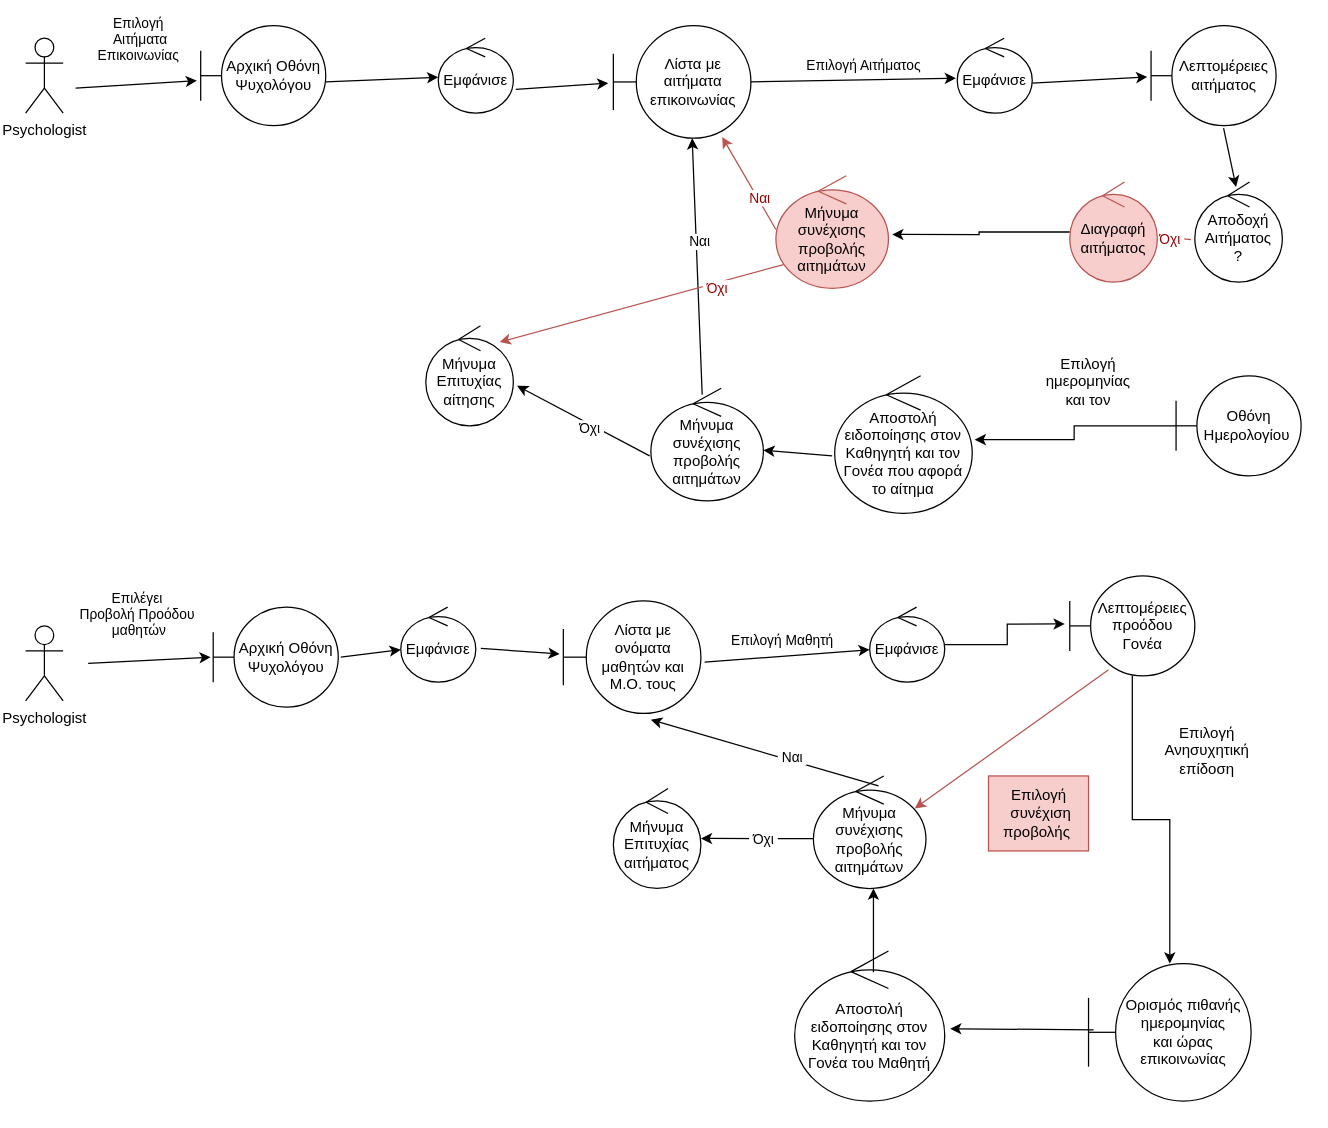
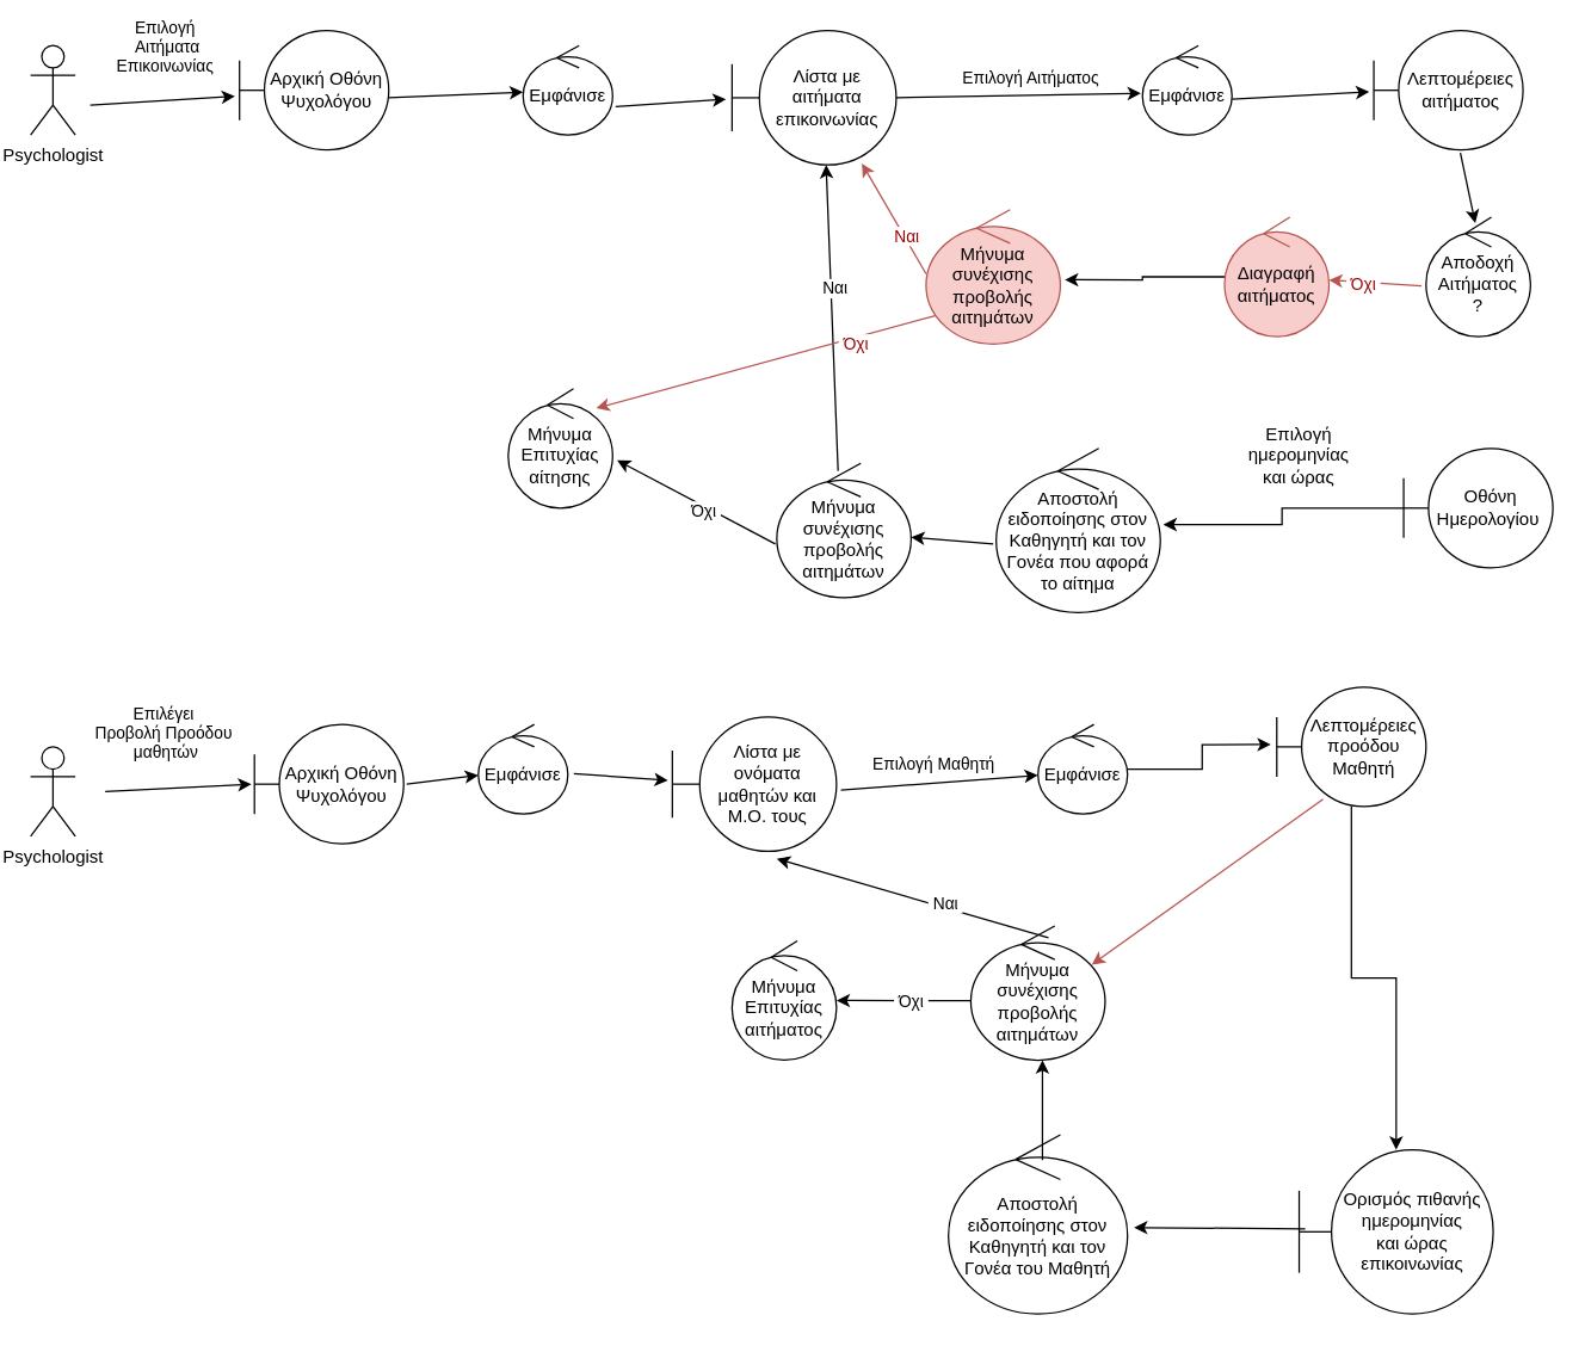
  <mxCell id="0" />
  <mxCell id="1" parent="0" />
  <mxCell id="2" value="Psychologist" style="shape=umlActor;verticalLabelPosition=bottom;verticalAlign=top;html=1;outlineConnect=0;" parent="1" vertex="1"><mxGeometry x="20" y="30" width="30" height="60" as="geometry" /></mxCell>
  <mxCell id="3" value="Αρχική Οθόνη Ψυχολόγου" style="shape=umlBoundary;whiteSpace=wrap;html=1;" parent="1" vertex="1"><mxGeometry x="160" y="20" width="100" height="80" as="geometry" /></mxCell>
  <mxCell id="4" value="" style="endArrow=classic;html=1;rounded=0;entryX=-0.03;entryY=0.55;entryDx=0;entryDy=0;entryPerimeter=0;" parent="1" target="3" edge="1"><mxGeometry width="50" height="50" relative="1" as="geometry"><mxPoint x="60" y="70" as="sourcePoint" /><mxPoint x="140" y="210" as="targetPoint" /></mxGeometry></mxCell>
  <mxCell id="5" value="Επιλογή&lt;br&gt;&amp;nbsp;Αιτήματα&lt;br&gt;&amp;nbsp;Επικοινωνίας&amp;nbsp;" style="edgeLabel;html=1;align=center;verticalAlign=middle;resizable=0;points=[];" parent="4" vertex="1" connectable="0"><mxGeometry x="0.503" y="-2" relative="1" as="geometry"><mxPoint x="-23" y="-37" as="offset" /></mxGeometry></mxCell>
  <mxCell id="6" value="" style="endArrow=classic;html=1;rounded=0;exitX=1;exitY=0.563;exitDx=0;exitDy=0;exitPerimeter=0;" parent="1" source="3" target="7" edge="1"><mxGeometry width="50" height="50" relative="1" as="geometry"><mxPoint x="300" y="230" as="sourcePoint" /><mxPoint x="310" y="60" as="targetPoint" /></mxGeometry></mxCell>
  <mxCell id="7" value="Εμφάνισε" style="ellipse;shape=umlControl;whiteSpace=wrap;html=1;" parent="1" vertex="1"><mxGeometry x="350" y="30" width="60" height="60" as="geometry" /></mxCell>
  <mxCell id="8" value="Λίστα με αιτήματα επικοινωνίας" style="shape=umlBoundary;whiteSpace=wrap;html=1;" parent="1" vertex="1"><mxGeometry x="490" y="20" width="110" height="90" as="geometry" /></mxCell>
  <mxCell id="9" value="" style="endArrow=classic;html=1;rounded=0;exitX=1.033;exitY=0.683;exitDx=0;exitDy=0;exitPerimeter=0;entryX=-0.036;entryY=0.511;entryDx=0;entryDy=0;entryPerimeter=0;" parent="1" source="7" target="8" edge="1"><mxGeometry width="50" height="50" relative="1" as="geometry"><mxPoint x="650" y="210" as="sourcePoint" /><mxPoint x="700" y="160" as="targetPoint" /></mxGeometry></mxCell>
  <mxCell id="10" value="Εμφάνισε" style="ellipse;shape=umlControl;whiteSpace=wrap;html=1;" parent="1" vertex="1"><mxGeometry x="765" y="30" width="60" height="60" as="geometry" /></mxCell>
  <mxCell id="11" value="" style="endArrow=classic;html=1;rounded=0;exitX=1;exitY=0.5;exitDx=0;exitDy=0;exitPerimeter=0;entryX=-0.017;entryY=0.533;entryDx=0;entryDy=0;entryPerimeter=0;" parent="1" source="8" target="10" edge="1"><mxGeometry width="50" height="50" relative="1" as="geometry"><mxPoint x="780" y="150" as="sourcePoint" /><mxPoint x="830" y="100" as="targetPoint" /></mxGeometry></mxCell>
  <mxCell id="12" value="Επιλογή Αιτήματος" style="edgeLabel;html=1;align=center;verticalAlign=middle;resizable=0;points=[];" parent="11" vertex="1" connectable="0"><mxGeometry x="0.414" y="-2" relative="1" as="geometry"><mxPoint x="-27" y="-13" as="offset" /></mxGeometry></mxCell>
  <mxCell id="13" value="Λεπτομέρειες αιτήματος" style="shape=umlBoundary;whiteSpace=wrap;html=1;" parent="1" vertex="1"><mxGeometry x="920" y="20" width="100" height="80" as="geometry" /></mxCell>
  <mxCell id="14" value="" style="endArrow=classic;html=1;rounded=0;exitX=1;exitY=0.6;exitDx=0;exitDy=0;exitPerimeter=0;entryX=-0.03;entryY=0.513;entryDx=0;entryDy=0;entryPerimeter=0;" parent="1" source="10" target="13" edge="1"><mxGeometry width="50" height="50" relative="1" as="geometry"><mxPoint x="1020" y="260" as="sourcePoint" /><mxPoint x="1070" y="210" as="targetPoint" /></mxGeometry></mxCell>
  <mxCell id="15" value="Αποδοχή Αιτήματος&lt;br&gt;?" style="ellipse;shape=umlControl;whiteSpace=wrap;html=1;" parent="1" vertex="1"><mxGeometry x="955" y="145" width="70" height="80" as="geometry" /></mxCell>
  <mxCell id="16" value="" style="endArrow=classic;html=1;rounded=0;exitX=0.58;exitY=1.025;exitDx=0;exitDy=0;exitPerimeter=0;entryX=0.471;entryY=0.05;entryDx=0;entryDy=0;entryPerimeter=0;" parent="1" source="13" target="15" edge="1"><mxGeometry width="50" height="50" relative="1" as="geometry"><mxPoint x="1110" y="160" as="sourcePoint" /><mxPoint x="1160" y="110" as="targetPoint" /></mxGeometry></mxCell>
  <mxCell id="17" value="Αποστολή ειδοποίησης στον Καθηγητή και τον Γονέα που αφορά το αίτημα" style="ellipse;shape=umlControl;whiteSpace=wrap;html=1;" parent="1" vertex="1"><mxGeometry x="667" y="300" width="110" height="110" as="geometry" /></mxCell>
  <mxCell id="18" value="" style="endArrow=classic;html=1;rounded=0;exitX=-0.018;exitY=0.582;exitDx=0;exitDy=0;exitPerimeter=0;entryX=1;entryY=0.55;entryDx=0;entryDy=0;entryPerimeter=0;" parent="1" source="17" target="19" edge="1"><mxGeometry width="50" height="50" relative="1" as="geometry"><mxPoint x="560" y="200" as="sourcePoint" /><mxPoint x="610" y="189" as="targetPoint" /></mxGeometry></mxCell>
  <mxCell id="19" value="Μήνυμα συνέχισης προβολής αιτημάτων" style="ellipse;shape=umlControl;whiteSpace=wrap;html=1;" parent="1" vertex="1"><mxGeometry x="520" y="310" width="90" height="90" as="geometry" /></mxCell>
  <mxCell id="20" value="" style="endArrow=classic;html=1;rounded=0;entryX=0.573;entryY=1;entryDx=0;entryDy=0;entryPerimeter=0;exitX=0.456;exitY=0.056;exitDx=0;exitDy=0;exitPerimeter=0;" parent="1" source="19" target="8" edge="1"><mxGeometry width="50" height="50" relative="1" as="geometry"><mxPoint x="250" y="180" as="sourcePoint" /><mxPoint x="410" y="160" as="targetPoint" /></mxGeometry></mxCell>
  <mxCell id="21" value="&amp;nbsp;Ναι&amp;nbsp;" style="edgeLabel;html=1;align=center;verticalAlign=middle;resizable=0;points=[];" parent="20" vertex="1" connectable="0"><mxGeometry x="0.203" y="-2" relative="1" as="geometry"><mxPoint as="offset" /></mxGeometry></mxCell>
  <mxCell id="22" value="" style="endArrow=classic;html=1;rounded=0;exitX=-0.011;exitY=0.6;exitDx=0;exitDy=0;exitPerimeter=0;entryX=1.043;entryY=0.6;entryDx=0;entryDy=0;entryPerimeter=0;" parent="1" source="19" target="24" edge="1"><mxGeometry width="50" height="50" relative="1" as="geometry"><mxPoint x="290" y="220" as="sourcePoint" /><mxPoint x="330" y="210" as="targetPoint" /></mxGeometry></mxCell>
  <mxCell id="23" value="&amp;nbsp;Όχι&amp;nbsp;" style="edgeLabel;html=1;align=center;verticalAlign=middle;resizable=0;points=[];" parent="22" vertex="1" connectable="0"><mxGeometry x="-0.123" y="3" relative="1" as="geometry"><mxPoint as="offset" /></mxGeometry></mxCell>
  <mxCell id="24" value="Μήνυμα Επιτυχίας αίτησης" style="ellipse;shape=umlControl;whiteSpace=wrap;html=1;" parent="1" vertex="1"><mxGeometry x="340" y="260" width="70" height="80" as="geometry" /></mxCell>
  <mxCell id="25" value="" style="endArrow=classic;html=1;rounded=0;exitX=-0.043;exitY=0.575;exitDx=0;exitDy=0;exitPerimeter=0;fillColor=#f8cecc;strokeColor=#b85450;" parent="1" source="15" target="60" edge="1"><mxGeometry width="50" height="50" relative="1" as="geometry"><mxPoint x="850" y="240" as="sourcePoint" /><mxPoint x="860" y="185" as="targetPoint" /></mxGeometry></mxCell>
  <mxCell id="26" value="&amp;nbsp;Όχι&amp;nbsp;" style="edgeLabel;html=1;align=center;verticalAlign=middle;resizable=0;points=[];fontColor=#990000;" parent="25" vertex="1" connectable="0"><mxGeometry x="0.281" y="1" relative="1" as="geometry"><mxPoint as="offset" /></mxGeometry></mxCell>
  <mxCell id="27" value="Μήνυμα συνέχισης προβολής αιτημάτων" style="ellipse;shape=umlControl;whiteSpace=wrap;html=1;fillColor=#f8cecc;strokeColor=#b85450;" parent="1" vertex="1"><mxGeometry x="620" y="140" width="90" height="90" as="geometry" /></mxCell>
  <mxCell id="28" value="" style="endArrow=classic;html=1;rounded=0;exitX=0;exitY=0.478;exitDx=0;exitDy=0;exitPerimeter=0;entryX=0.791;entryY=0.989;entryDx=0;entryDy=0;entryPerimeter=0;fillColor=#f8cecc;strokeColor=#b85450;" parent="1" source="27" target="8" edge="1"><mxGeometry width="50" height="50" relative="1" as="geometry"><mxPoint x="830" y="160" as="sourcePoint" /><mxPoint x="880" y="110" as="targetPoint" /></mxGeometry></mxCell>
  <mxCell id="29" value="&amp;nbsp;Ναι&amp;nbsp;" style="edgeLabel;html=1;align=center;verticalAlign=middle;resizable=0;points=[];fontColor=#990000;" parent="28" vertex="1" connectable="0"><mxGeometry x="-0.327" y="-1" relative="1" as="geometry"><mxPoint as="offset" /></mxGeometry></mxCell>
  <mxCell id="30" value="" style="endArrow=classic;html=1;rounded=0;exitX=0.067;exitY=0.789;exitDx=0;exitDy=0;exitPerimeter=0;fillColor=#f8cecc;strokeColor=#b85450;entryX=0.843;entryY=0.163;entryDx=0;entryDy=0;entryPerimeter=0;" parent="1" source="27" target="24" edge="1"><mxGeometry width="50" height="50" relative="1" as="geometry"><mxPoint x="650" y="220" as="sourcePoint" /><mxPoint x="700" y="170" as="targetPoint" /></mxGeometry></mxCell>
  <mxCell id="31" value="&amp;nbsp;Όχι&amp;nbsp;" style="edgeLabel;html=1;align=center;verticalAlign=middle;resizable=0;points=[];fontColor=#990000;" parent="30" vertex="1" connectable="0"><mxGeometry x="-0.525" y="3" relative="1" as="geometry"><mxPoint y="1" as="offset" /></mxGeometry></mxCell>
  <mxCell id="32" value="Psychologist" style="shape=umlActor;verticalLabelPosition=bottom;verticalAlign=top;html=1;outlineConnect=0;" parent="1" vertex="1"><mxGeometry x="20" y="500" width="30" height="60" as="geometry" /></mxCell>
  <mxCell id="33" value="Αρχική Οθόνη Ψυχολόγου" style="shape=umlBoundary;whiteSpace=wrap;html=1;" parent="1" vertex="1"><mxGeometry x="170" y="485" width="100" height="80" as="geometry" /></mxCell>
  <mxCell id="34" value="Εμφάνισε" style="ellipse;shape=umlControl;whiteSpace=wrap;html=1;" parent="1" vertex="1"><mxGeometry x="320" y="485" width="60" height="60" as="geometry" /></mxCell>
  <mxCell id="35" value="Λίστα με ονόματα μαθητών και Μ.Ο. τους" style="shape=umlBoundary;whiteSpace=wrap;html=1;" parent="1" vertex="1"><mxGeometry x="450" y="480" width="110" height="90" as="geometry" /></mxCell>
  <mxCell id="36" value="" style="endArrow=classic;html=1;rounded=0;exitX=1.02;exitY=0.5;exitDx=0;exitDy=0;exitPerimeter=0;entryX=0;entryY=0.567;entryDx=0;entryDy=0;entryPerimeter=0;" parent="1" source="33" target="34" edge="1"><mxGeometry width="50" height="50" relative="1" as="geometry"><mxPoint x="170" y="430" as="sourcePoint" /><mxPoint x="220" y="380" as="targetPoint" /></mxGeometry></mxCell>
  <mxCell id="37" value="" style="endArrow=classic;html=1;rounded=0;exitX=1.067;exitY=0.55;exitDx=0;exitDy=0;exitPerimeter=0;entryX=-0.027;entryY=0.472;entryDx=0;entryDy=0;entryPerimeter=0;" parent="1" source="34" target="35" edge="1"><mxGeometry width="50" height="50" relative="1" as="geometry"><mxPoint x="370" y="450" as="sourcePoint" /><mxPoint x="396.04" y="518.02" as="targetPoint" /></mxGeometry></mxCell>
  <mxCell id="38" value="" style="endArrow=classic;html=1;rounded=0;entryX=-0.02;entryY=0.5;entryDx=0;entryDy=0;entryPerimeter=0;" parent="1" target="33" edge="1"><mxGeometry width="50" height="50" relative="1" as="geometry"><mxPoint x="70" y="530" as="sourcePoint" /><mxPoint x="210" y="300" as="targetPoint" /></mxGeometry></mxCell>
  <mxCell id="39" value="Επιλέγει &lt;br&gt;Προβολή Προόδου&lt;br&gt;&amp;nbsp;μαθητών" style="edgeLabel;html=1;align=center;verticalAlign=middle;resizable=0;points=[];" parent="38" vertex="1" connectable="0"><mxGeometry x="-0.202" y="1" relative="1" as="geometry"><mxPoint y="-37" as="offset" /></mxGeometry></mxCell>
  <mxCell id="40" style="edgeStyle=orthogonalEdgeStyle;rounded=0;orthogonalLoop=1;jettySize=auto;html=1;entryX=-0.04;entryY=0.481;entryDx=0;entryDy=0;entryPerimeter=0;" edge="1" parent="1" source="41" target="45"><mxGeometry relative="1" as="geometry" /></mxCell>
  <mxCell id="41" value="Εμφάνισε" style="ellipse;shape=umlControl;whiteSpace=wrap;html=1;" parent="1" vertex="1"><mxGeometry x="695" y="485" width="60" height="60" as="geometry" /></mxCell>
  <mxCell id="42" value="" style="endArrow=classic;html=1;rounded=0;exitX=1.027;exitY=0.544;exitDx=0;exitDy=0;exitPerimeter=0;entryX=0;entryY=0.567;entryDx=0;entryDy=0;entryPerimeter=0;" parent="1" source="35" target="41" edge="1"><mxGeometry width="50" height="50" relative="1" as="geometry"><mxPoint x="810" y="470" as="sourcePoint" /><mxPoint x="860" y="420" as="targetPoint" /></mxGeometry></mxCell>
  <mxCell id="43" value="Επιλογή Μαθητή" style="edgeLabel;html=1;align=center;verticalAlign=middle;resizable=0;points=[];" parent="42" vertex="1" connectable="0"><mxGeometry x="-0.403" y="-1" relative="1" as="geometry"><mxPoint x="22" y="-15" as="offset" /></mxGeometry></mxCell>
  <mxCell id="44" style="edgeStyle=orthogonalEdgeStyle;rounded=0;orthogonalLoop=1;jettySize=auto;html=1;" edge="1" parent="1" source="45" target="46"><mxGeometry relative="1" as="geometry" /></mxCell>
- <mxCell id="45" value="Λεπτομέρειες προόδου Γονέα" style="shape=umlBoundary;whiteSpace=wrap;html=1;" parent="1" vertex="1"><mxGeometry x="855" y="460" width="100" height="80" as="geometry" /></mxCell>
+ <mxCell id="45" value="Λεπτομέρειες προόδου Μαθητή" style="shape=umlBoundary;whiteSpace=wrap;html=1;" parent="1" vertex="1"><mxGeometry x="855" y="460" width="100" height="80" as="geometry" /></mxCell>
  <mxCell id="46" value="Ορισμός πιθανής ημερομηνίας &lt;br&gt;και ώρας επικοινωνίας" style="shape=umlBoundary;whiteSpace=wrap;html=1;" parent="1" vertex="1"><mxGeometry x="870" y="770" width="130" height="110" as="geometry" /></mxCell>
  <mxCell id="47" value="Αποστολή ειδοποίησης στον Καθηγητή και τον Γονέα του Μαθητή" style="ellipse;shape=umlControl;whiteSpace=wrap;html=1;" parent="1" vertex="1"><mxGeometry x="635" y="760" width="120" height="120" as="geometry" /></mxCell>
  <mxCell id="48" value="Μήνυμα συνέχισης προβολής αιτημάτων" style="ellipse;shape=umlControl;whiteSpace=wrap;html=1;" parent="1" vertex="1"><mxGeometry x="650" y="620" width="90" height="90" as="geometry" /></mxCell>
  <mxCell id="49" value="" style="endArrow=classic;html=1;rounded=0;exitX=0.031;exitY=0.482;exitDx=0;exitDy=0;exitPerimeter=0;entryX=1.036;entryY=0.518;entryDx=0;entryDy=0;entryPerimeter=0;" parent="1" source="46" target="47" edge="1"><mxGeometry width="50" height="50" relative="1" as="geometry"><mxPoint x="570" y="740" as="sourcePoint" /><mxPoint x="620" y="690" as="targetPoint" /></mxGeometry></mxCell>
  <mxCell id="50" value="" style="endArrow=classic;html=1;rounded=0;exitX=0.525;exitY=0.142;exitDx=0;exitDy=0;exitPerimeter=0;entryX=0.533;entryY=1;entryDx=0;entryDy=0;entryPerimeter=0;" parent="1" source="47" target="48" edge="1"><mxGeometry width="50" height="50" relative="1" as="geometry"><mxPoint x="540" y="760" as="sourcePoint" /><mxPoint x="590" y="710" as="targetPoint" /></mxGeometry></mxCell>
  <mxCell id="51" value="" style="endArrow=classic;html=1;rounded=0;entryX=0.636;entryY=1.056;entryDx=0;entryDy=0;entryPerimeter=0;exitX=0.578;exitY=0.089;exitDx=0;exitDy=0;exitPerimeter=0;" parent="1" source="48" target="35" edge="1"><mxGeometry width="50" height="50" relative="1" as="geometry"><mxPoint x="450" y="750" as="sourcePoint" /><mxPoint x="600" y="610" as="targetPoint" /></mxGeometry></mxCell>
  <mxCell id="52" value="&amp;nbsp;Ναι&amp;nbsp;" style="edgeLabel;html=1;align=center;verticalAlign=middle;resizable=0;points=[];" parent="51" vertex="1" connectable="0"><mxGeometry x="-0.227" y="-3" relative="1" as="geometry"><mxPoint as="offset" /></mxGeometry></mxCell>
  <mxCell id="53" value="" style="endArrow=classic;html=1;rounded=0;exitX=0;exitY=0.556;exitDx=0;exitDy=0;exitPerimeter=0;" parent="1" source="48" target="55" edge="1"><mxGeometry width="50" height="50" relative="1" as="geometry"><mxPoint x="430" y="780" as="sourcePoint" /><mxPoint x="520" y="670" as="targetPoint" /></mxGeometry></mxCell>
  <mxCell id="54" value="&amp;nbsp;Όχι&amp;nbsp;" style="edgeLabel;html=1;align=center;verticalAlign=middle;resizable=0;points=[];" parent="53" vertex="1" connectable="0"><mxGeometry x="-0.093" relative="1" as="geometry"><mxPoint as="offset" /></mxGeometry></mxCell>
  <mxCell id="55" value="Μήνυμα Επιτυχίας αιτήματος" style="ellipse;shape=umlControl;whiteSpace=wrap;html=1;" parent="1" vertex="1"><mxGeometry x="490" y="630" width="70" height="80" as="geometry" /></mxCell>
  <mxCell id="56" style="edgeStyle=orthogonalEdgeStyle;rounded=0;orthogonalLoop=1;jettySize=auto;html=1;entryX=1.018;entryY=0.464;entryDx=0;entryDy=0;entryPerimeter=0;" edge="1" parent="1" source="57" target="17"><mxGeometry relative="1" as="geometry"><mxPoint x="922" y="318" as="targetPoint" /></mxGeometry></mxCell>
  <mxCell id="57" value="Οθόνη Ημερολογίου&amp;nbsp;" style="shape=umlBoundary;whiteSpace=wrap;html=1;" vertex="1" parent="1"><mxGeometry x="940" y="300" width="100" height="80" as="geometry" /></mxCell>
- <mxCell id="58" value="Επιλογή ημερομηνίας και τον" style="text;html=1;strokeColor=none;fillColor=none;align=center;verticalAlign=middle;whiteSpace=wrap;rounded=0;" vertex="1" parent="1"><mxGeometry x="840" y="290" width="60" height="30" as="geometry" /></mxCell>
+ <mxCell id="58" value="Επιλογή ημερομηνίας και ώρας" style="text;html=1;strokeColor=none;fillColor=none;align=center;verticalAlign=middle;whiteSpace=wrap;rounded=0;" vertex="1" parent="1"><mxGeometry x="840" y="290" width="60" height="30" as="geometry" /></mxCell>
  <mxCell id="59" style="edgeStyle=orthogonalEdgeStyle;rounded=0;orthogonalLoop=1;jettySize=auto;html=1;entryX=1.033;entryY=0.522;entryDx=0;entryDy=0;entryPerimeter=0;" edge="1" parent="1" source="60" target="27"><mxGeometry relative="1" as="geometry" /></mxCell>
- <mxCell id="60" value="Διαγραφή αιτήματος" style="ellipse;shape=umlControl;whiteSpace=wrap;html=1;fillColor=#f8cecc;strokeColor=#b85450;" vertex="1" parent="1"><mxGeometry x="855" y="145" width="70" height="80" as="geometry" /></mxCell>
- <mxCell id="61" value="Επιλογή Ανησυχητική επίδοση" style="text;html=1;strokeColor=none;fillColor=none;align=center;verticalAlign=middle;whiteSpace=wrap;rounded=0;" vertex="1" parent="1"><mxGeometry x="920" y="580" width="90" height="40" as="geometry" /></mxCell>
+ <mxCell id="60" value="Διαγραφή αιτήματος" style="ellipse;shape=umlControl;whiteSpace=wrap;html=1;fillColor=#f8cecc;strokeColor=#b85450;" vertex="1" parent="1"><mxGeometry x="820" y="145" width="70" height="80" as="geometry" /></mxCell>
  <mxCell id="62" value="" style="endArrow=classic;html=1;rounded=0;exitX=0.31;exitY=0.938;exitDx=0;exitDy=0;exitPerimeter=0;entryX=0.9;entryY=0.289;entryDx=0;entryDy=0;entryPerimeter=0;fillColor=#f8cecc;strokeColor=#b85450;" edge="1" parent="1" source="45" target="48"><mxGeometry width="50" height="50" relative="1" as="geometry"><mxPoint x="580" y="710" as="sourcePoint" /><mxPoint x="630" y="660" as="targetPoint" /></mxGeometry></mxCell>
- <mxCell id="63" value="Επιλογή&lt;br&gt;&amp;nbsp;συνέχιση &lt;br&gt;προβολής&amp;nbsp;" style="text;html=1;align=center;verticalAlign=middle;resizable=0;points=[];autosize=1;strokeColor=#b85450;fillColor=#f8cecc;" vertex="1" parent="1"><mxGeometry x="790" y="620" width="80" height="60" as="geometry" /></mxCell>
